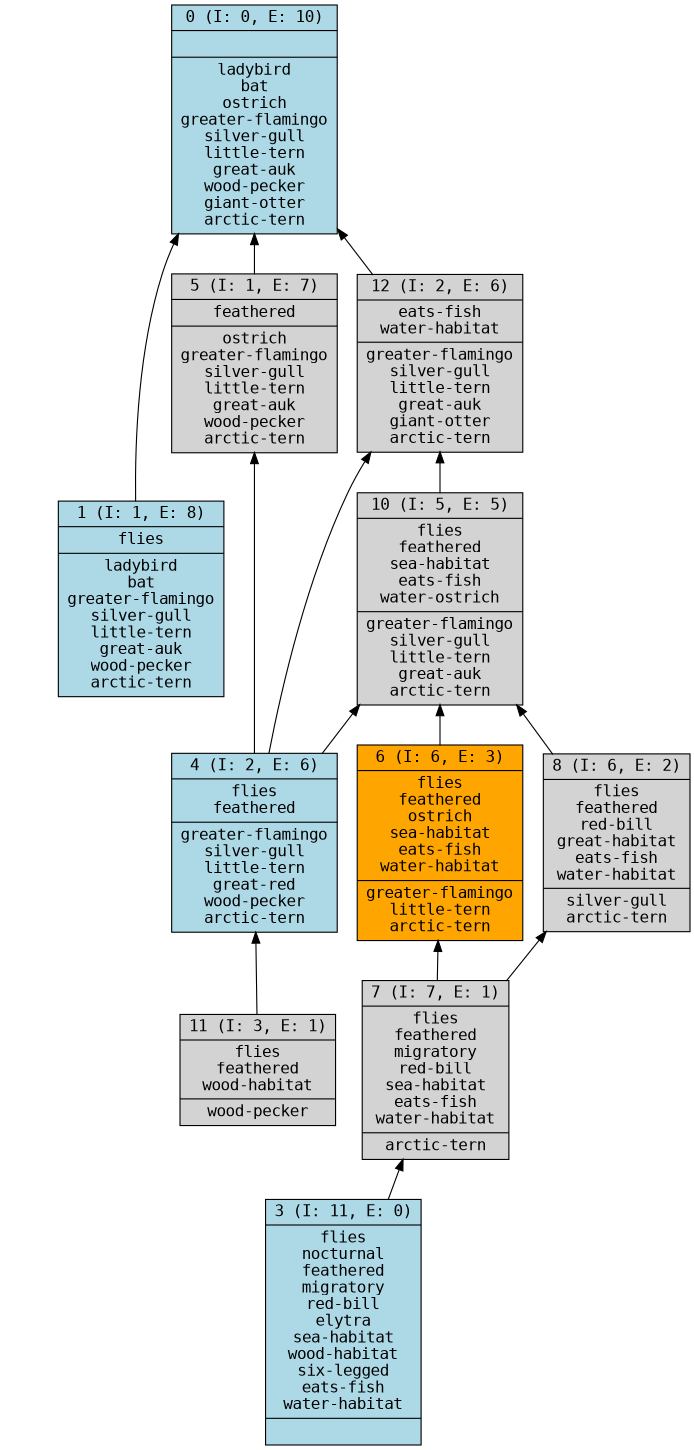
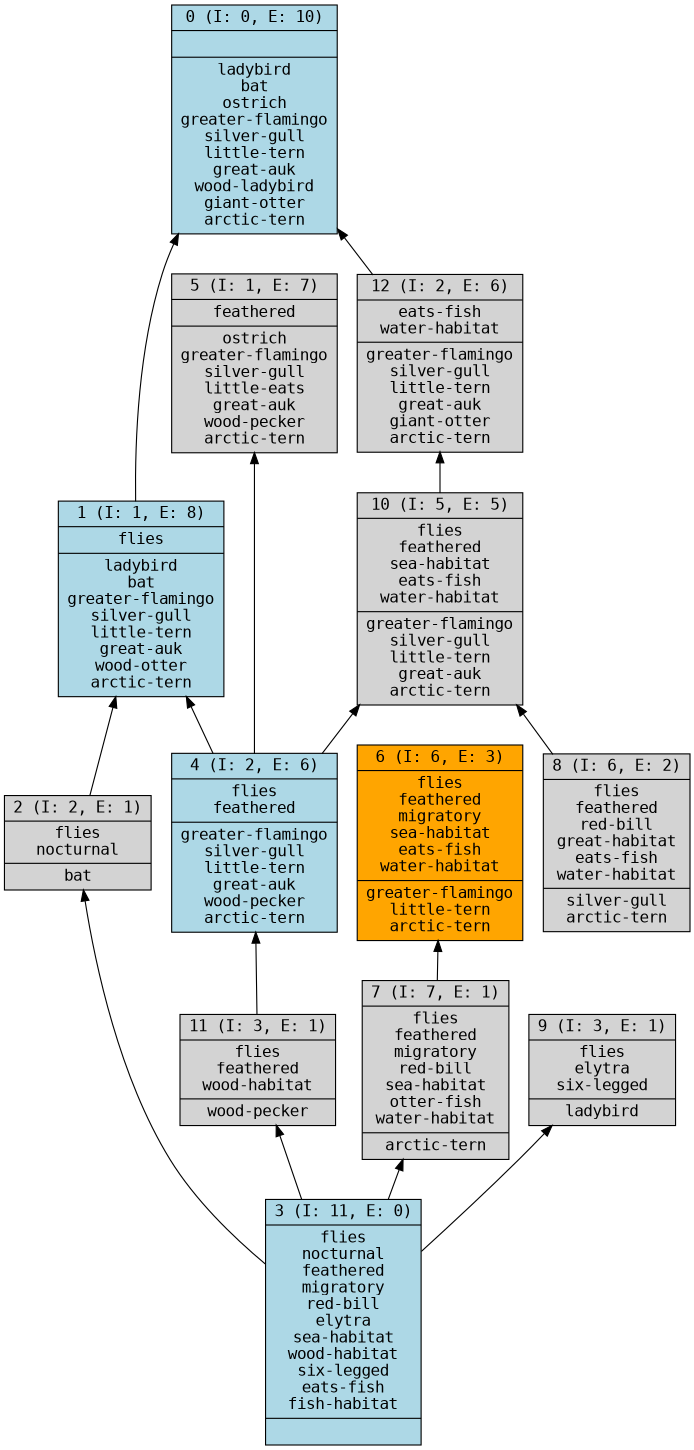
  digraph {
    fontname="DejaVu Sans Mono"
    rankdir=BT
    node [fontname="DejaVu Sans Mono" shape=record style=filled]
    edge [fontname="DejaVu Sans Mono"]
-   n1 [fillcolor=lightblue label="{0 (I: 0, E: 10)||ladybird\nbat\nostrich\ngreater-flamingo\nsilver-gull\nlittle-tern\ngreat-auk\nwood-pecker\ngiant-otter\narctic-tern\n}"]
-   n2 [fillcolor=lightblue label="{1 (I: 1, E: 8)|flies\n|ladybird\nbat\ngreater-flamingo\nsilver-gull\nlittle-tern\ngreat-auk\nwood-pecker\narctic-tern\n}"]
-   n4 [fillcolor=lightblue label="{3 (I: 11, E: 0)|flies\nnocturnal\nfeathered\nmigratory\nred-bill\nelytra\nsea-habitat\nwood-habitat\nsix-legged\neats-fish\nwater-habitat\n|}"]
-   n5 [label="{7 (I: 7, E: 1)|flies\nfeathered\nmigratory\nred-bill\nsea-habitat\neats-fish\nwater-habitat\n|arctic-tern\n}"]
+   n1 [fillcolor=lightblue label="{0 (I: 0, E: 10)||ladybird\nbat\nostrich\ngreater-flamingo\nsilver-gull\nlittle-tern\ngreat-auk\nwood-ladybird\ngiant-otter\narctic-tern\n}"]
+   n2 [fillcolor=lightblue label="{1 (I: 1, E: 8)|flies\n|ladybird\nbat\ngreater-flamingo\nsilver-gull\nlittle-tern\ngreat-auk\nwood-otter\narctic-tern\n}"]
+   n3 [label="{2 (I: 2, E: 1)|flies\nnocturnal\n|bat\n}"]
+   n4 [fillcolor=lightblue label="{3 (I: 11, E: 0)|flies\nnocturnal\nfeathered\nmigratory\nred-bill\nelytra\nsea-habitat\nwood-habitat\nsix-legged\neats-fish\nfish-habitat\n|}"]
+   n5 [label="{7 (I: 7, E: 1)|flies\nfeathered\nmigratory\nred-bill\nsea-habitat\notter-fish\nwater-habitat\n|arctic-tern\n}"]
+   n6 [label="{9 (I: 3, E: 1)|flies\nelytra\nsix-legged\n|ladybird\n}"]
    n7 [label="{11 (I: 3, E: 1)|flies\nfeathered\nwood-habitat\n|wood-pecker\n}"]
-   n8 [fillcolor=orange label="{6 (I: 6, E: 3)|flies\nfeathered\nostrich\nsea-habitat\neats-fish\nwater-habitat\n|greater-flamingo\nlittle-tern\narctic-tern\n}"]
+   n8 [fillcolor=orange label="{6 (I: 6, E: 3)|flies\nfeathered\nmigratory\nsea-habitat\neats-fish\nwater-habitat\n|greater-flamingo\nlittle-tern\narctic-tern\n}"]
    n9 [label="{8 (I: 6, E: 2)|flies\nfeathered\nred-bill\ngreat-habitat\neats-fish\nwater-habitat\n|silver-gull\narctic-tern\n}"]
-   n10 [fillcolor=lightblue label="{4 (I: 2, E: 6)|flies\nfeathered\n|greater-flamingo\nsilver-gull\nlittle-tern\ngreat-red\nwood-pecker\narctic-tern\n}"]
-   n11 [label="{5 (I: 1, E: 7)|feathered\n|ostrich\ngreater-flamingo\nsilver-gull\nlittle-tern\ngreat-auk\nwood-pecker\narctic-tern\n}"]
-   n12 [label="{10 (I: 5, E: 5)|flies\nfeathered\nsea-habitat\neats-fish\nwater-ostrich\n|greater-flamingo\nsilver-gull\nlittle-tern\ngreat-auk\narctic-tern\n}"]
+   n10 [fillcolor=lightblue label="{4 (I: 2, E: 6)|flies\nfeathered\n|greater-flamingo\nsilver-gull\nlittle-tern\ngreat-auk\nwood-pecker\narctic-tern\n}"]
+   n11 [label="{5 (I: 1, E: 7)|feathered\n|ostrich\ngreater-flamingo\nsilver-gull\nlittle-eats\ngreat-auk\nwood-pecker\narctic-tern\n}"]
+   n12 [label="{10 (I: 5, E: 5)|flies\nfeathered\nsea-habitat\neats-fish\nwater-habitat\n|greater-flamingo\nsilver-gull\nlittle-tern\ngreat-auk\narctic-tern\n}"]
    n13 [label="{12 (I: 2, E: 6)|eats-fish\nwater-habitat\n|greater-flamingo\nsilver-gull\nlittle-tern\ngreat-auk\ngiant-otter\narctic-tern\n}"]
    n2 -> n1
+   n3 -> n2
+   n4 -> n3
    n4 -> n5
+   n4 -> n6
+   n4 -> n7
    n5 -> n8
-   n5 -> n9
    n7 -> n10
-   n8 -> n12
    n9 -> n12
-   n10 -> n13
+   n10 -> n2
    n10 -> n11
    n10 -> n12
-   n11 -> n1
    n12 -> n13
    n13 -> n1
  }
